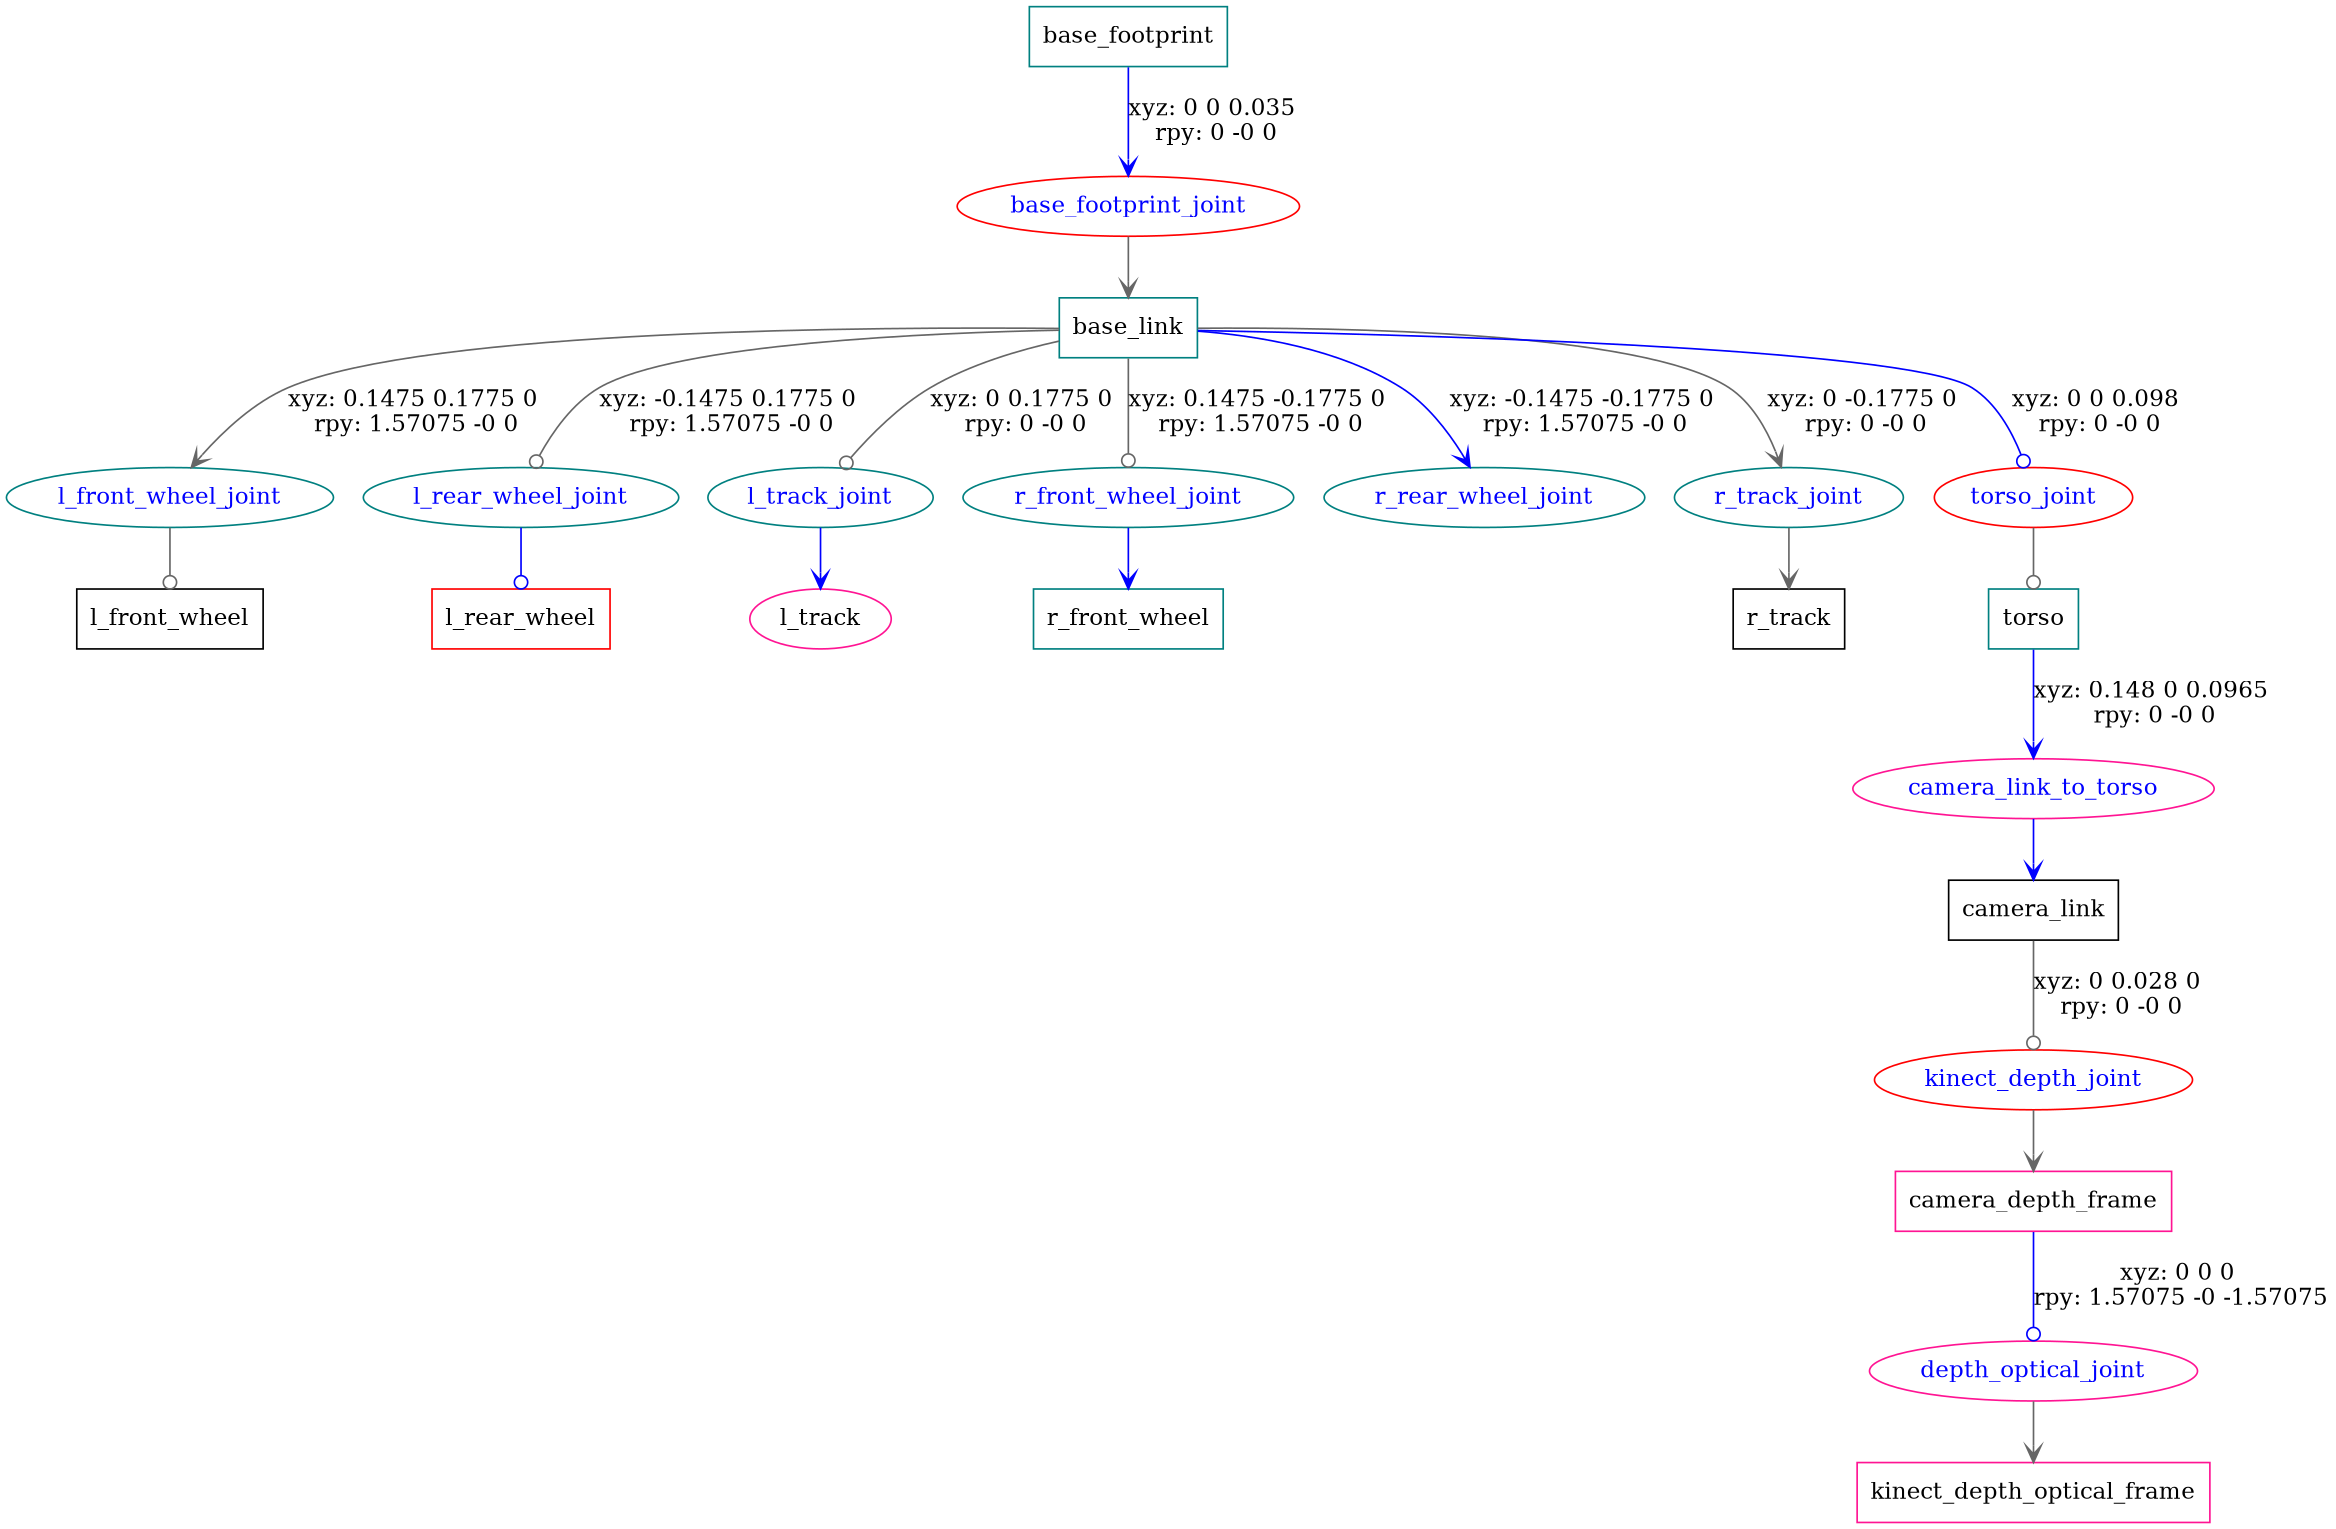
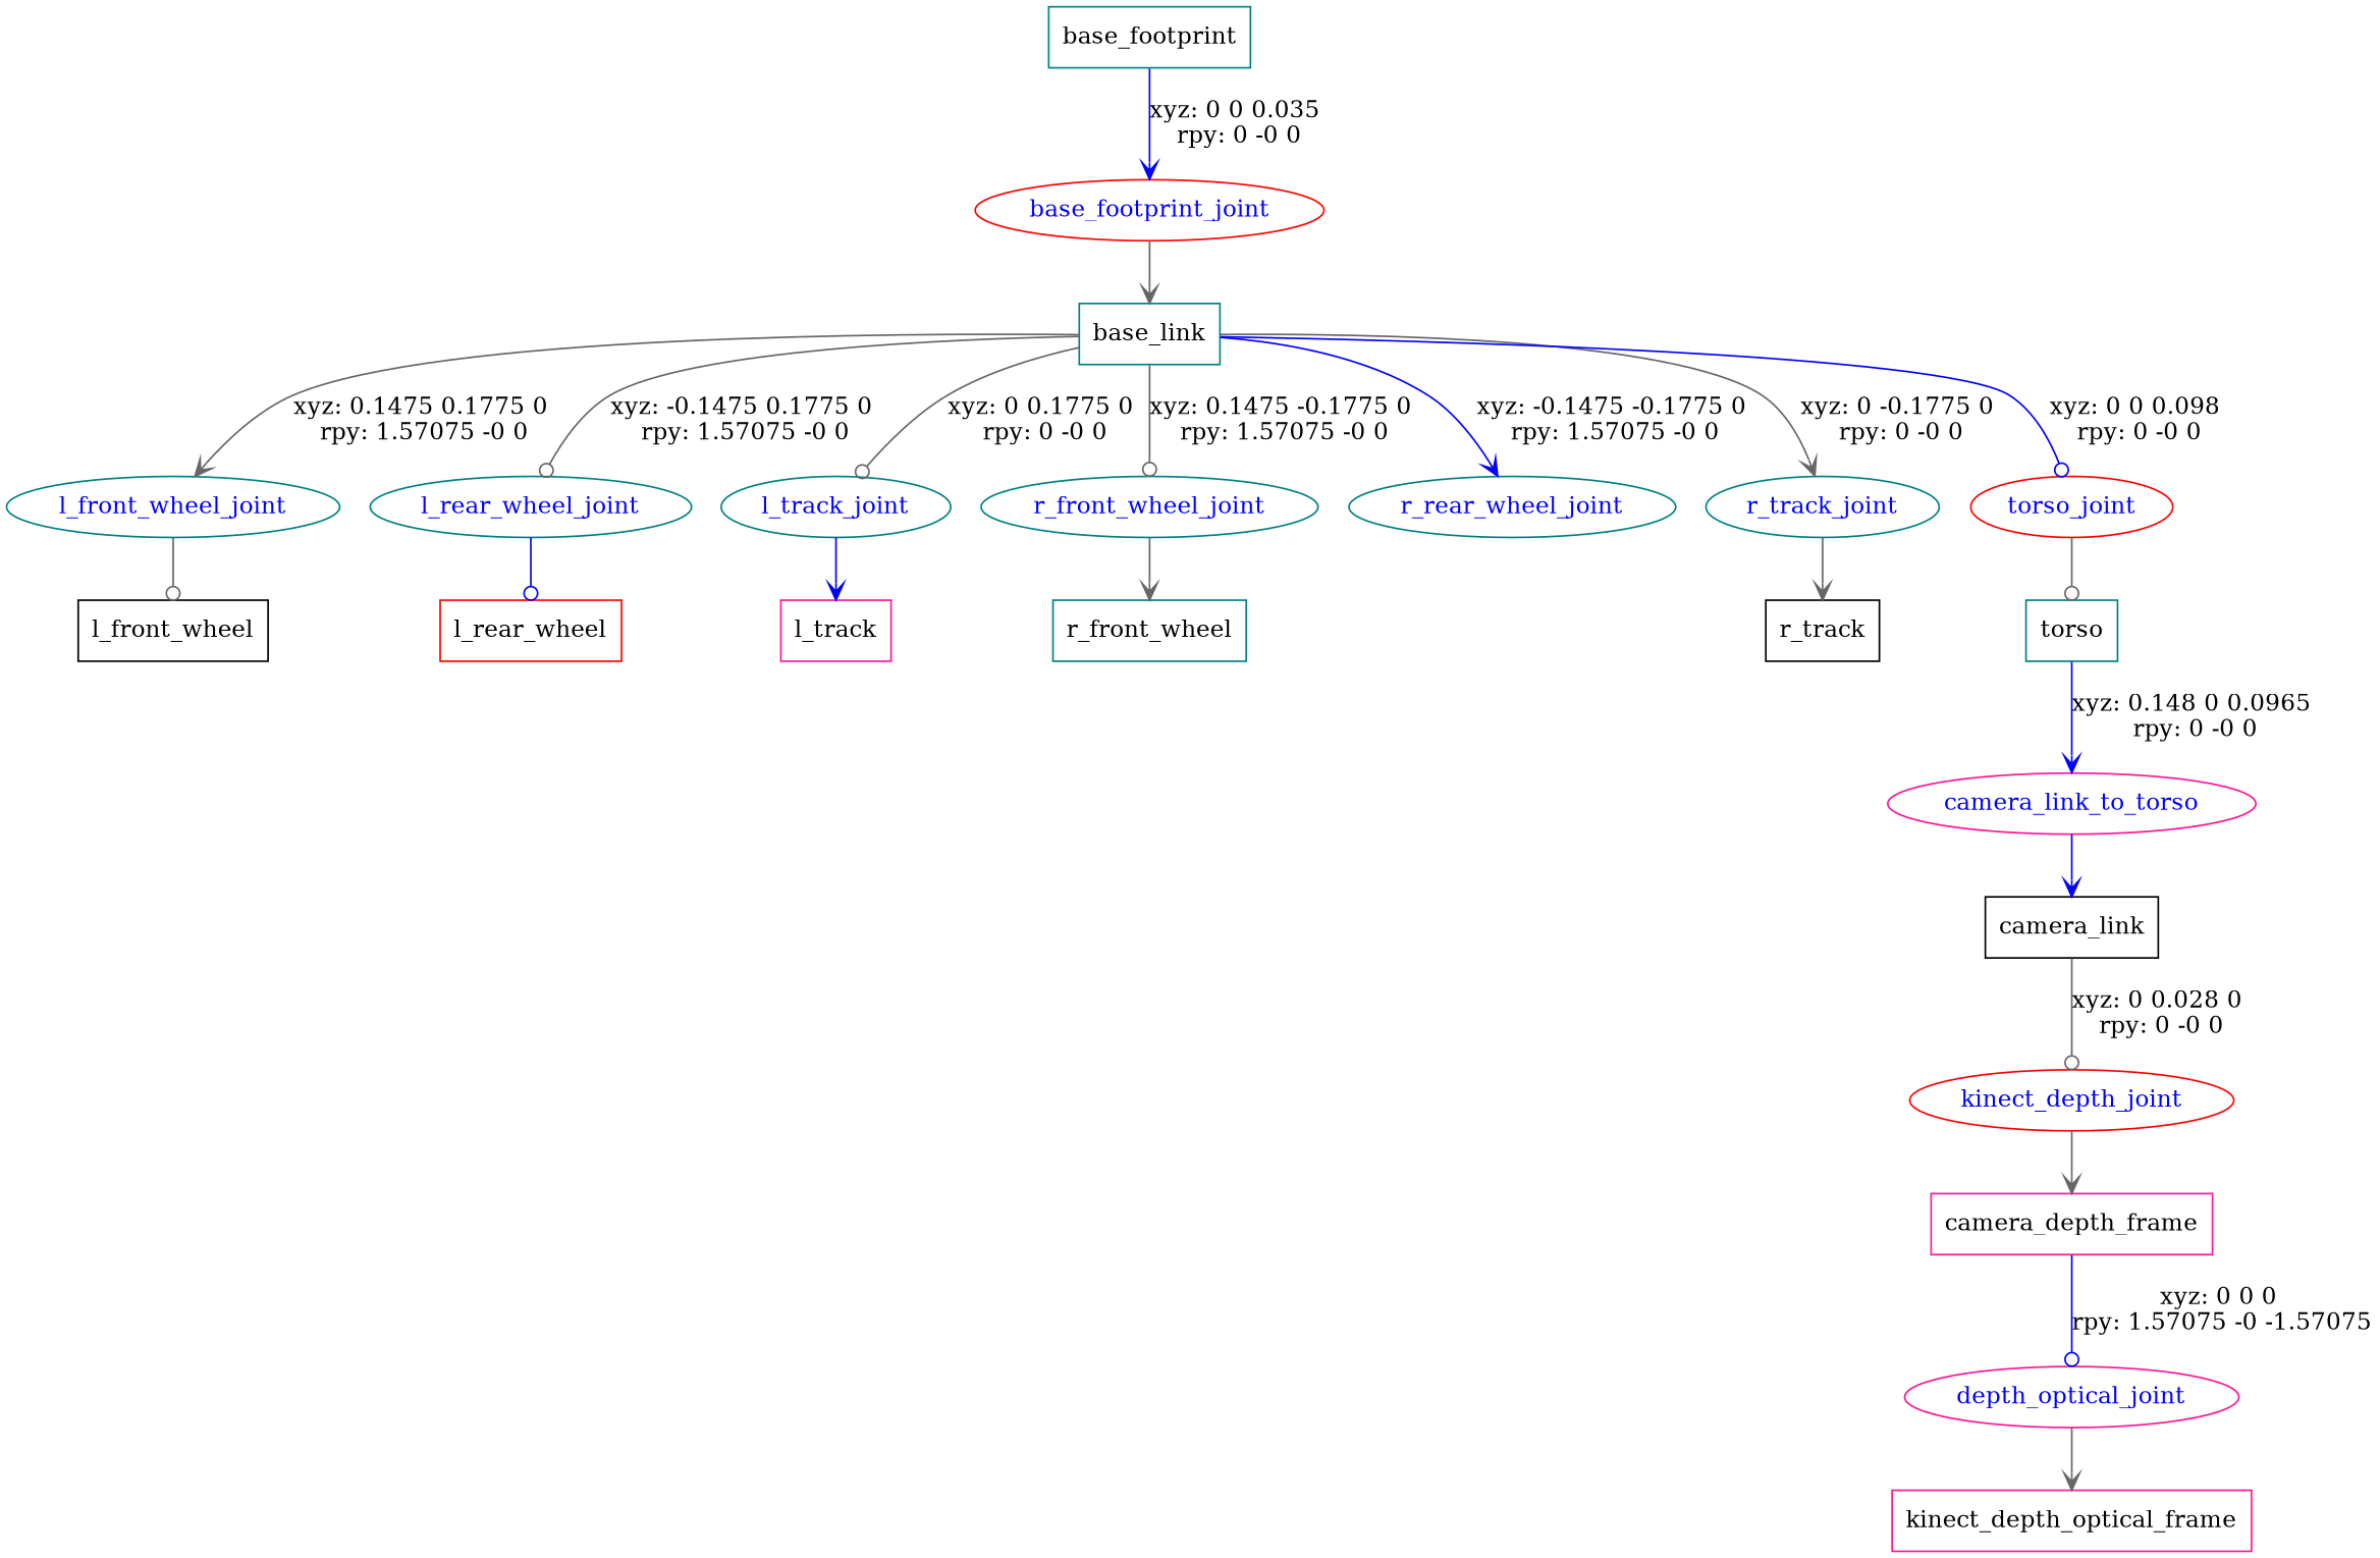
  digraph {
    node [color=teal shape=box]
    edge [arrowhead=vee color=gray40]
    n1 [label=base_footprint]
    base_footprint_joint [color=red fontcolor=blue shape=ellipse]
    n3 [label=base_link]
    l_front_wheel_joint [fontcolor=blue shape=ellipse]
    l_rear_wheel_joint [fontcolor=blue shape=ellipse]
    l_track_joint [fontcolor=blue shape=ellipse]
    r_front_wheel_joint [fontcolor=blue shape=ellipse]
    r_rear_wheel_joint [fontcolor=blue shape=ellipse]
    r_track_joint [fontcolor=blue shape=ellipse]
    torso_joint [color=red fontcolor=blue shape=ellipse]
    n11 [color=black label=l_front_wheel]
    n12 [color=red label=l_rear_wheel]
-   n13 [color=deeppink label=l_track shape=ellipse]
+   n13 [color=deeppink label=l_track]
    n14 [label=r_front_wheel]
    n15 [color=black label=r_track]
    n16 [label=torso]
    camera_link_to_torso [color=deeppink fontcolor=blue shape=ellipse]
    n18 [color=black label=camera_link]
    kinect_depth_joint [color=red fontcolor=blue shape=ellipse]
    n20 [color=deeppink label=camera_depth_frame]
    depth_optical_joint [color=deeppink fontcolor=blue shape=ellipse]
    n22 [color=deeppink label=kinect_depth_optical_frame]
    n1 -> base_footprint_joint [color=blue label="xyz: 0 0 0.035 \nrpy: 0 -0 0"]
    base_footprint_joint -> n3
    n3 -> l_front_wheel_joint [label="xyz: 0.1475 0.1775 0 \nrpy: 1.57075 -0 0"]
    n3 -> l_rear_wheel_joint [arrowhead=odot label="xyz: -0.1475 0.1775 0 \nrpy: 1.57075 -0 0"]
    n3 -> l_track_joint [arrowhead=odot label="xyz: 0 0.1775 0 \nrpy: 0 -0 0"]
    n3 -> r_front_wheel_joint [arrowhead=odot label="xyz: 0.1475 -0.1775 0 \nrpy: 1.57075 -0 0"]
    n3 -> r_rear_wheel_joint [color=blue label="xyz: -0.1475 -0.1775 0 \nrpy: 1.57075 -0 0"]
    n3 -> r_track_joint [label="xyz: 0 -0.1775 0 \nrpy: 0 -0 0"]
    n3 -> torso_joint [arrowhead=odot color=blue label="xyz: 0 0 0.098 \nrpy: 0 -0 0"]
    l_front_wheel_joint -> n11 [arrowhead=odot]
    l_rear_wheel_joint -> n12 [arrowhead=odot color=blue]
    l_track_joint -> n13 [color=blue]
-   r_front_wheel_joint -> n14 [color=blue]
+   r_front_wheel_joint -> n14
    r_track_joint -> n15
    torso_joint -> n16 [arrowhead=odot]
    n16 -> camera_link_to_torso [color=blue label="xyz: 0.148 0 0.0965 \nrpy: 0 -0 0"]
    camera_link_to_torso -> n18 [color=blue]
    n18 -> kinect_depth_joint [arrowhead=odot label="xyz: 0 0.028 0 \nrpy: 0 -0 0"]
    kinect_depth_joint -> n20
    n20 -> depth_optical_joint [arrowhead=odot color=blue label="xyz: 0 0 0 \nrpy: 1.57075 -0 -1.57075"]
    depth_optical_joint -> n22
  }
